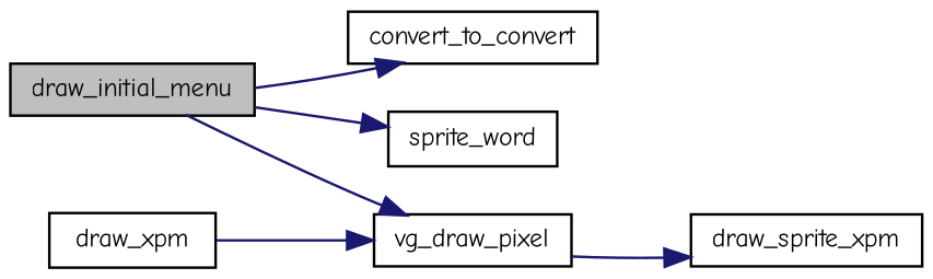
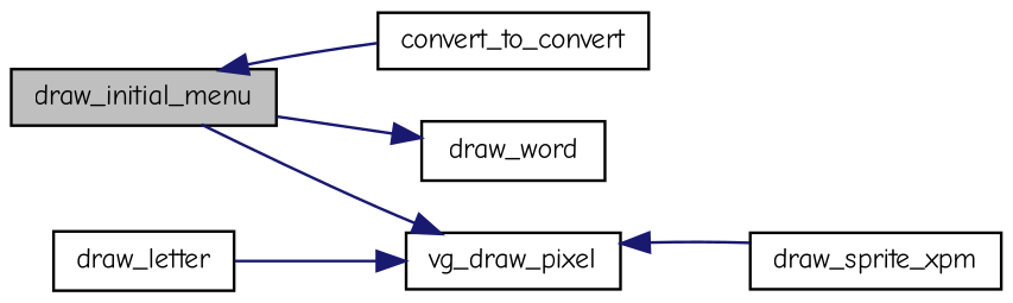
  digraph {
    fontname="Comic Neue"
    rankdir=LR
    node [color=black fillcolor=white fontname="Comic Neue" fontsize=10 shape=record style=filled]
    edge [color=midnightblue fontname="Comic Neue" fontsize=10 labelfontname=Helvetica labelfontsize=10 style=solid]
    n1 [fillcolor=grey75 fontcolor=black height=0.2 label=draw_initial_menu width=0.4]
    n2 [height=0.2 label=convert_to_convert width=0.4]
-   n3 [height=0.2 label=sprite_word width=0.4]
+   n3 [height=0.2 label=draw_word width=0.4]
    n4 [height=0.2 label=vg_draw_pixel width=0.4]
    n5 [height=0.2 label=draw_sprite_xpm width=0.4]
-   n6 [height=0.2 label=draw_xpm width=0.4]
-   n1 -> n2
+   n6 [height=0.2 label=draw_letter width=0.4]
+   n2 -> n1
    n1 -> n3
    n1 -> n4
-   n4 -> n5
+   n5 -> n4
    n6 -> n4
  }
